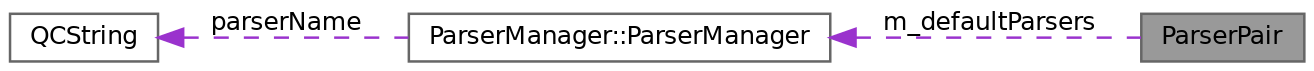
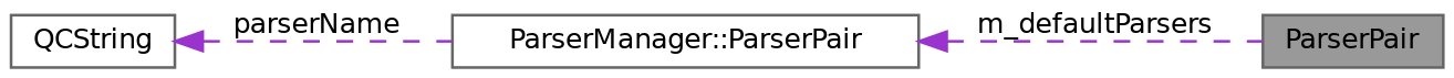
  digraph {
    rankdir=LR
    node [color=gray40 fillcolor=white fontname=Helvetica fontsize=10 shape=box style=filled]
    edge [color=darkorchid3 dir=back fontname=Helvetica fontsize=10 labelfontname=Helvetica labelfontsize=10 style=dashed]
    n1 [fillcolor=grey60 fontcolor=black height=0.2 label=ParserPair width=0.4]
-   n2 [height=0.2 label="ParserManager::ParserManager" width=0.4]
+   n2 [height=0.2 label="ParserManager::ParserPair" width=0.4]
    n3 [height=0.2 label=QCString width=0.4]
    n2 -> n1 [label=" m_defaultParsers"]
    n3 -> n2 [label=" parserName"]
  }
